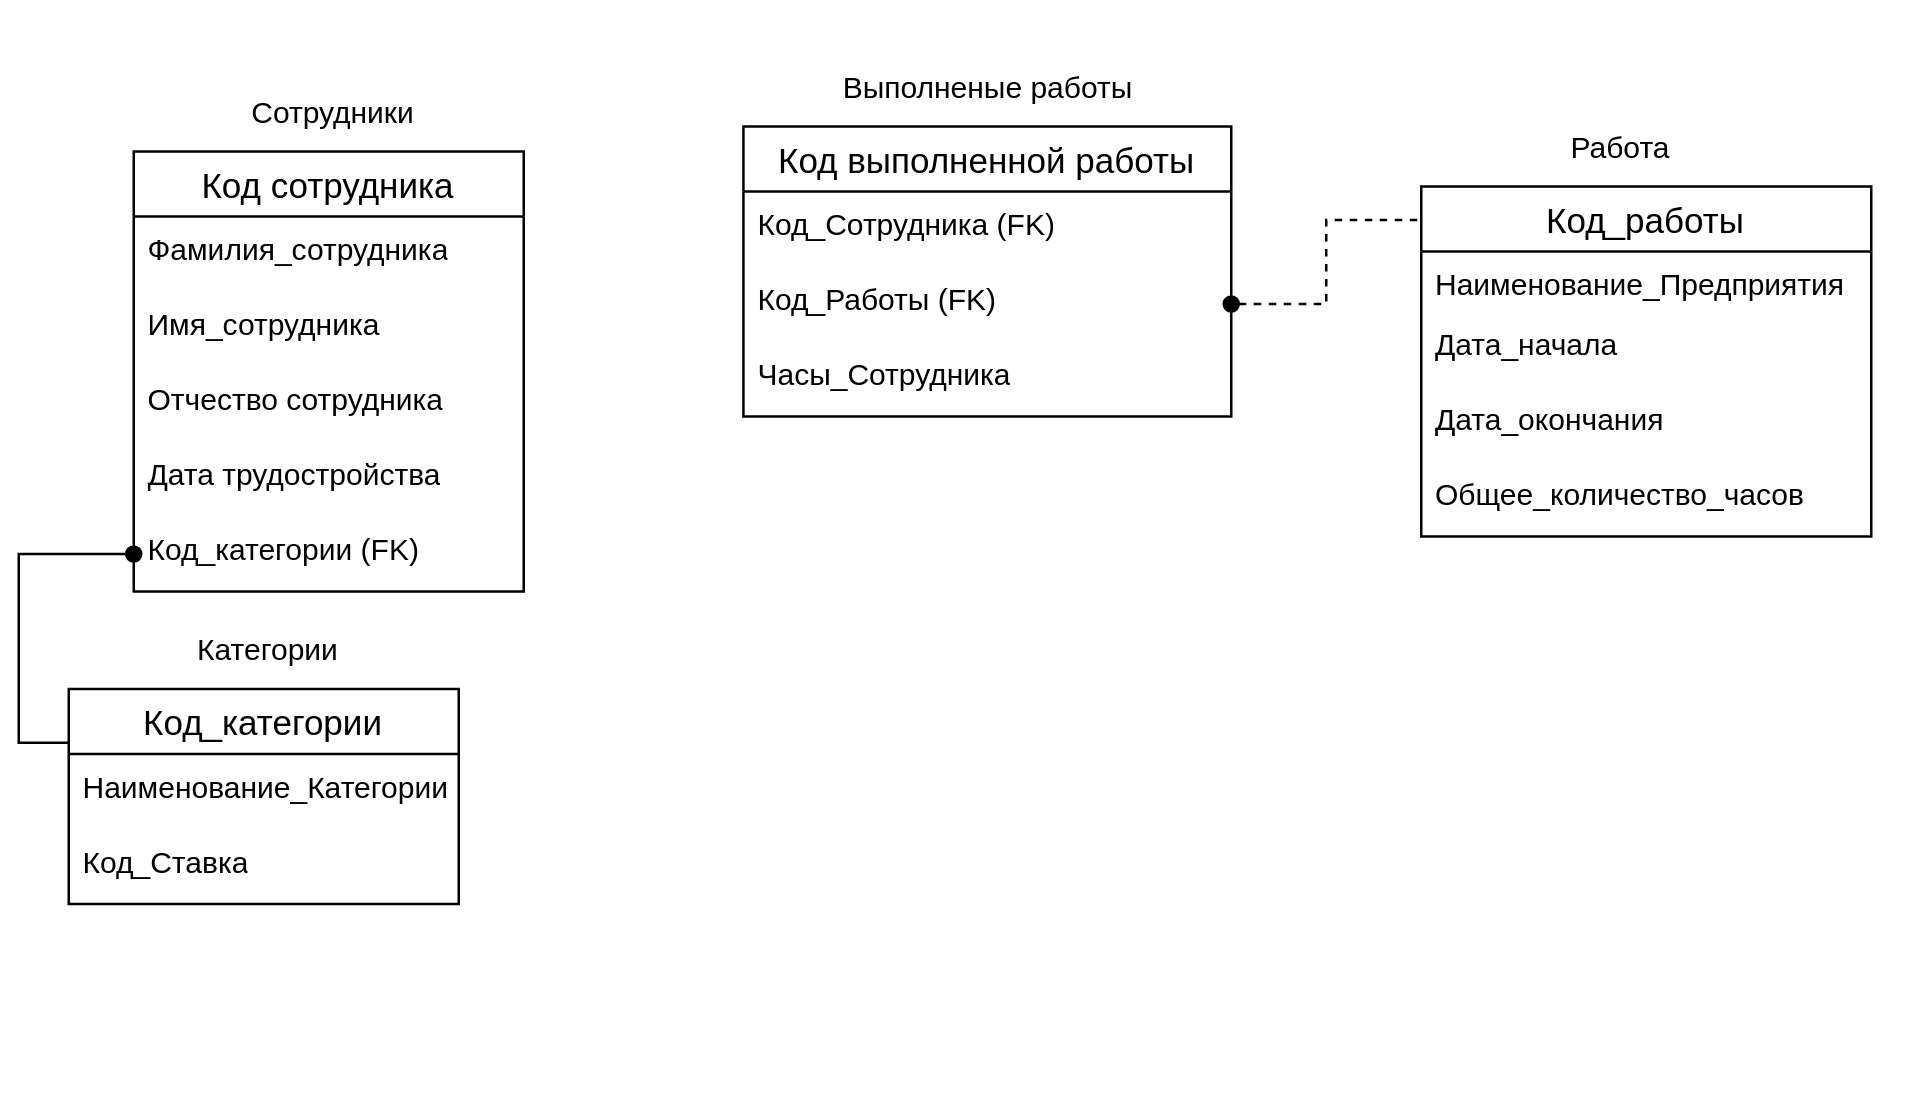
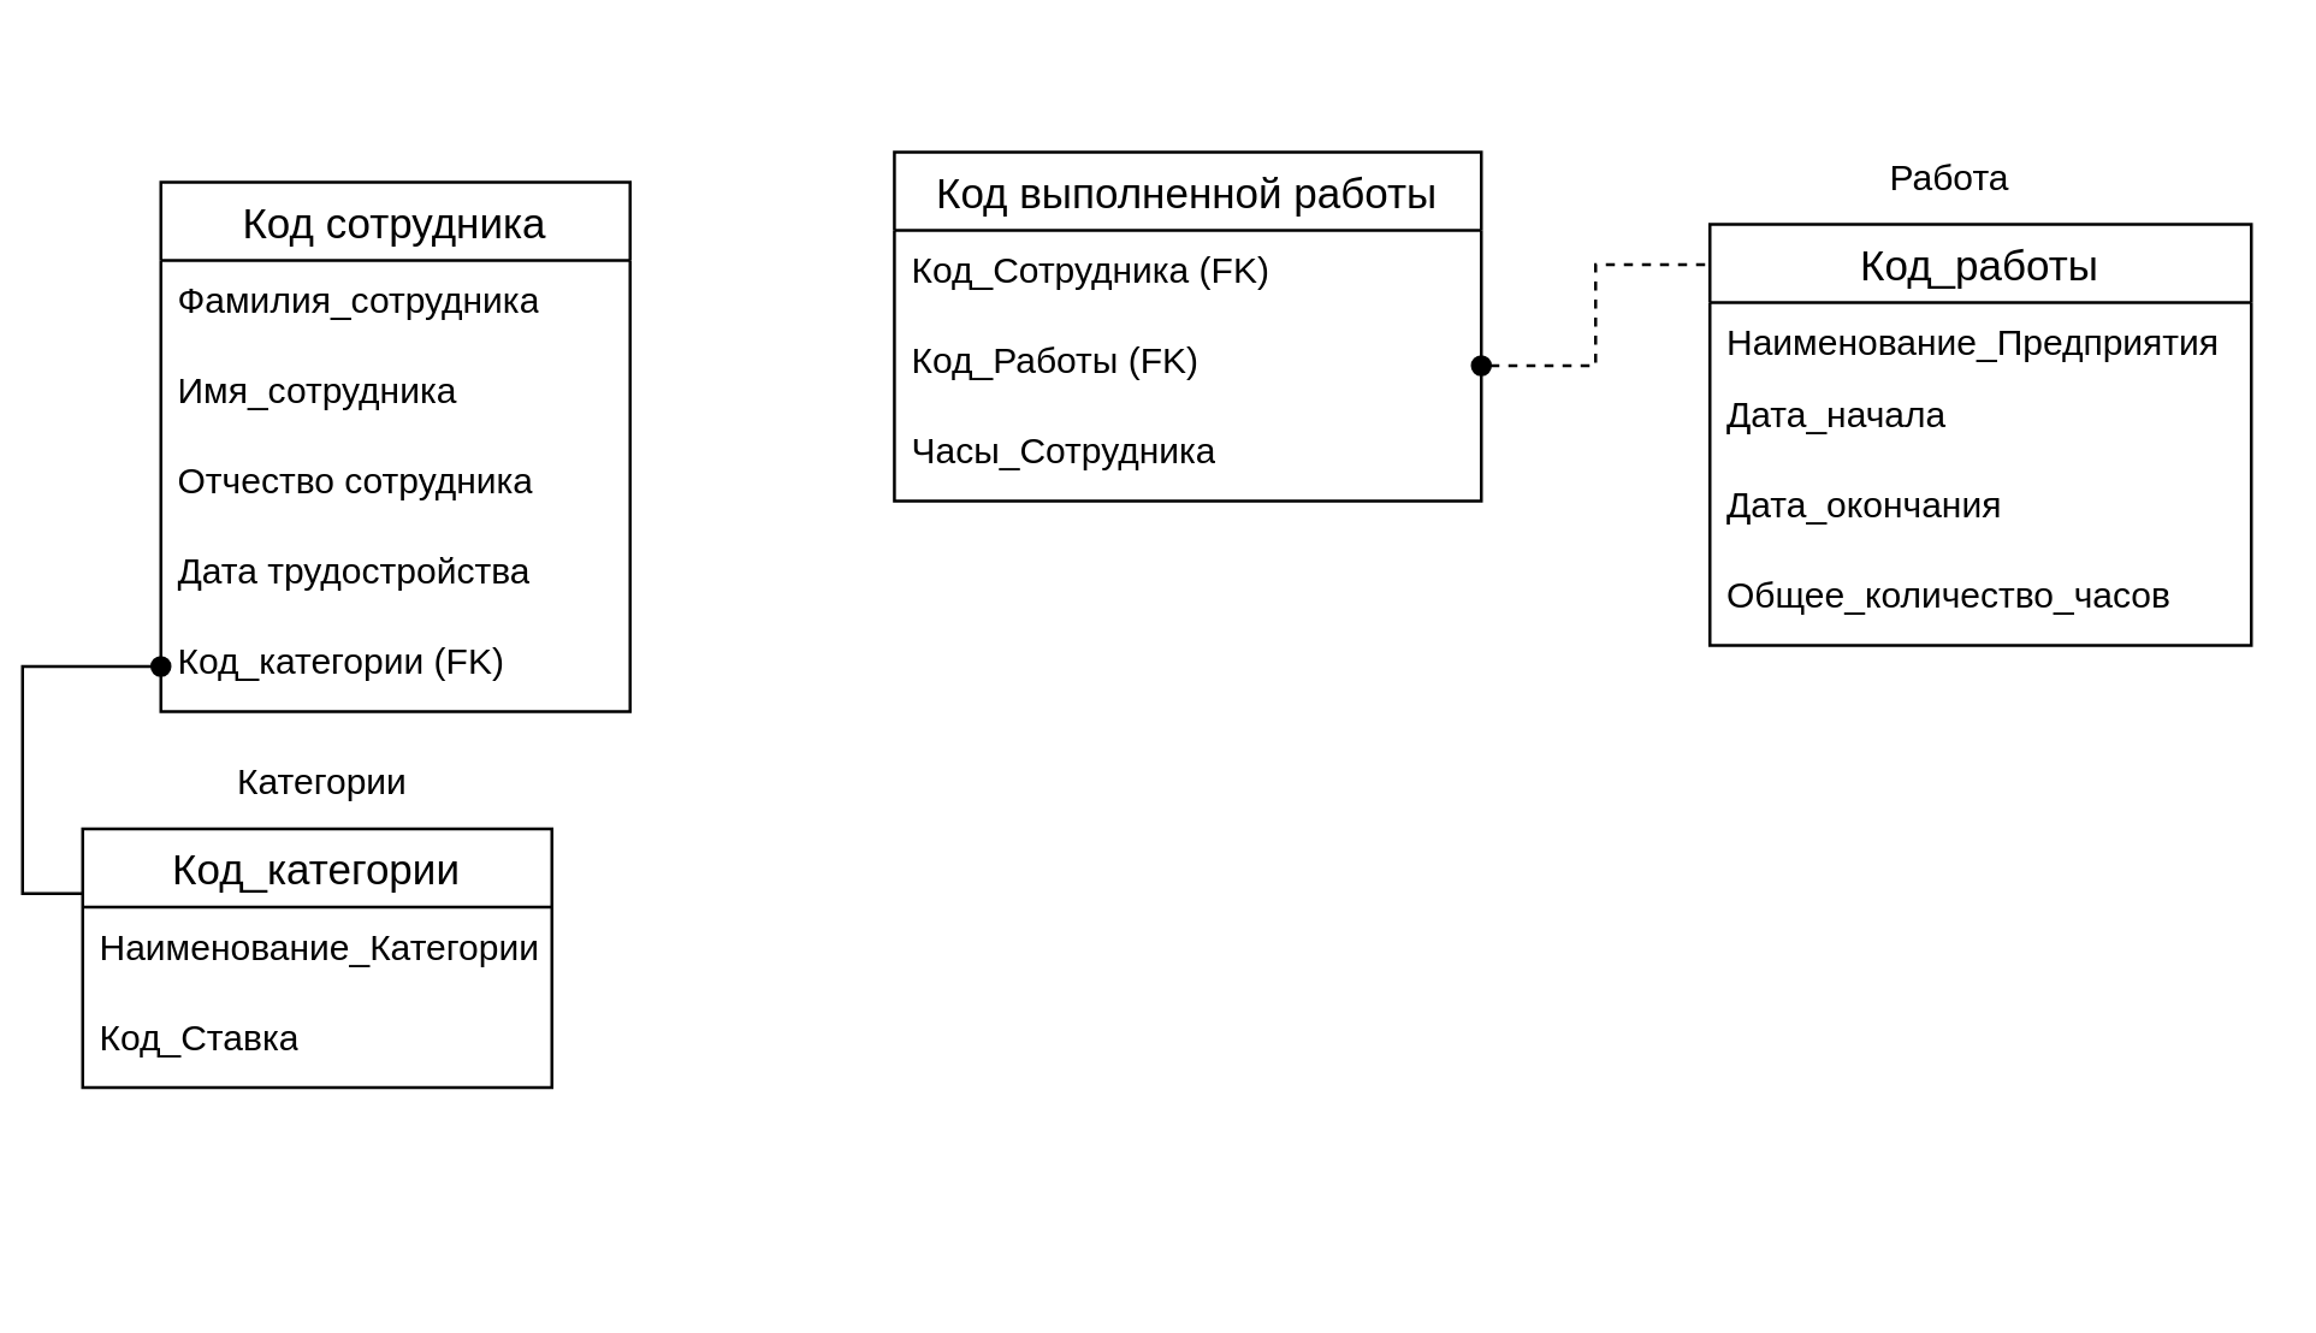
  <mxCell id="0" />
  <mxCell id="1" parent="0" />
  <mxCell id="2" value="" style="group" vertex="1" connectable="0" parent="1"><mxGeometry x="46" y="30" width="156" height="176" as="geometry" /></mxCell>
  <mxCell id="3" value="Код сотрудника" style="swimlane;fontStyle=0;childLayout=stackLayout;horizontal=1;startSize=26;horizontalStack=0;resizeParent=1;resizeParentMax=0;resizeLast=0;collapsible=1;marginBottom=0;align=center;fontSize=14;" vertex="1" parent="2"><mxGeometry y="30" width="156" height="176" as="geometry" /></mxCell>
  <mxCell id="4" value="Фамилия_сотрудника" style="text;strokeColor=none;fillColor=none;spacingLeft=4;spacingRight=4;overflow=hidden;rotatable=0;points=[[0,0.5],[1,0.5]];portConstraint=eastwest;fontSize=12;whiteSpace=wrap;html=1;" vertex="1" parent="3"><mxGeometry y="26" width="156" height="30" as="geometry" /></mxCell>
  <mxCell id="5" value="Имя_сотрудника" style="text;strokeColor=none;fillColor=none;spacingLeft=4;spacingRight=4;overflow=hidden;rotatable=0;points=[[0,0.5],[1,0.5]];portConstraint=eastwest;fontSize=12;whiteSpace=wrap;html=1;" vertex="1" parent="3"><mxGeometry y="56" width="156" height="30" as="geometry" /></mxCell>
  <mxCell id="6" value="Отчество&amp;nbsp;сотрудника" style="text;strokeColor=none;fillColor=none;spacingLeft=4;spacingRight=4;overflow=hidden;rotatable=0;points=[[0,0.5],[1,0.5]];portConstraint=eastwest;fontSize=12;whiteSpace=wrap;html=1;" vertex="1" parent="3"><mxGeometry y="86" width="156" height="30" as="geometry" /></mxCell>
  <mxCell id="7" value="Дата трудостройства" style="text;strokeColor=none;fillColor=none;spacingLeft=4;spacingRight=4;overflow=hidden;rotatable=0;points=[[0,0.5],[1,0.5]];portConstraint=eastwest;fontSize=12;whiteSpace=wrap;html=1;" vertex="1" parent="3"><mxGeometry y="116" width="156" height="30" as="geometry" /></mxCell>
  <mxCell id="8" value="Код_категории (FK)" style="text;strokeColor=none;fillColor=none;spacingLeft=4;spacingRight=4;overflow=hidden;rotatable=0;points=[[0,0.5],[1,0.5]];portConstraint=eastwest;fontSize=12;whiteSpace=wrap;html=1;" vertex="1" parent="3"><mxGeometry y="146" width="156" height="30" as="geometry" /></mxCell>
- <mxCell id="9" value="Сотрудники" style="text;html=1;whiteSpace=wrap;strokeColor=none;fillColor=none;align=center;verticalAlign=middle;rounded=0;" vertex="1" parent="2"><mxGeometry x="42" width="76" height="30" as="geometry" /></mxCell>
  <mxCell id="10" value="" style="group" vertex="1" connectable="0" parent="1"><mxGeometry x="20" y="245" width="156" height="176" as="geometry" /></mxCell>
  <mxCell id="11" value="Код_категории" style="swimlane;fontStyle=0;childLayout=stackLayout;horizontal=1;startSize=26;horizontalStack=0;resizeParent=1;resizeParentMax=0;resizeLast=0;collapsible=1;marginBottom=0;align=center;fontSize=14;" vertex="1" parent="10"><mxGeometry y="30" width="156" height="86" as="geometry" /></mxCell>
  <mxCell id="12" value="Наименование_Категории" style="text;strokeColor=none;fillColor=none;spacingLeft=4;spacingRight=4;overflow=hidden;rotatable=0;points=[[0,0.5],[1,0.5]];portConstraint=eastwest;fontSize=12;whiteSpace=wrap;html=1;" vertex="1" parent="11"><mxGeometry y="26" width="156" height="30" as="geometry" /></mxCell>
  <mxCell id="13" value="Код_Ставка" style="text;strokeColor=none;fillColor=none;spacingLeft=4;spacingRight=4;overflow=hidden;rotatable=0;points=[[0,0.5],[1,0.5]];portConstraint=eastwest;fontSize=12;whiteSpace=wrap;html=1;" vertex="1" parent="11"><mxGeometry y="56" width="156" height="30" as="geometry" /></mxCell>
  <mxCell id="14" value="Категории" style="text;html=1;whiteSpace=wrap;strokeColor=none;fillColor=none;align=center;verticalAlign=middle;rounded=0;" vertex="1" parent="10"><mxGeometry x="42" width="76" height="30" as="geometry" /></mxCell>
  <mxCell id="15" value="" style="group" vertex="1" connectable="0" parent="1"><mxGeometry x="561" y="44" width="180" height="176" as="geometry" /></mxCell>
  <mxCell id="16" value="Код_работы" style="swimlane;fontStyle=0;childLayout=stackLayout;horizontal=1;startSize=26;horizontalStack=0;resizeParent=1;resizeParentMax=0;resizeLast=0;collapsible=1;marginBottom=0;align=center;fontSize=14;" vertex="1" parent="15"><mxGeometry y="30" width="180" height="140" as="geometry" /></mxCell>
  <mxCell id="17" value="Наименование_Предприятия" style="text;strokeColor=none;fillColor=none;spacingLeft=4;spacingRight=4;overflow=hidden;rotatable=0;points=[[0,0.5],[1,0.5]];portConstraint=eastwest;fontSize=12;whiteSpace=wrap;html=1;" vertex="1" parent="16"><mxGeometry y="26" width="180" height="24" as="geometry" /></mxCell>
  <mxCell id="18" value="Дата_начала" style="text;strokeColor=none;fillColor=none;spacingLeft=4;spacingRight=4;overflow=hidden;rotatable=0;points=[[0,0.5],[1,0.5]];portConstraint=eastwest;fontSize=12;whiteSpace=wrap;html=1;" vertex="1" parent="16"><mxGeometry y="50" width="180" height="30" as="geometry" /></mxCell>
  <mxCell id="19" value="Дата_окончания" style="text;strokeColor=none;fillColor=none;spacingLeft=4;spacingRight=4;overflow=hidden;rotatable=0;points=[[0,0.5],[1,0.5]];portConstraint=eastwest;fontSize=12;whiteSpace=wrap;html=1;" vertex="1" parent="16"><mxGeometry y="80" width="180" height="30" as="geometry" /></mxCell>
  <mxCell id="20" value="Общее_количество_часов" style="text;strokeColor=none;fillColor=none;spacingLeft=4;spacingRight=4;overflow=hidden;rotatable=0;points=[[0,0.5],[1,0.5]];portConstraint=eastwest;fontSize=12;whiteSpace=wrap;html=1;" vertex="1" parent="16"><mxGeometry y="110" width="180" height="30" as="geometry" /></mxCell>
  <mxCell id="21" value="Работа" style="text;html=1;whiteSpace=wrap;strokeColor=none;fillColor=none;align=center;verticalAlign=middle;rounded=0;" vertex="1" parent="15"><mxGeometry x="42" width="76" height="30" as="geometry" /></mxCell>
  <mxCell id="22" value="" style="group" vertex="1" connectable="0" parent="1"><mxGeometry x="291" y="20" width="194" height="176" as="geometry" /></mxCell>
  <mxCell id="23" value="Код выполненной работы" style="swimlane;fontStyle=0;childLayout=stackLayout;horizontal=1;startSize=26;horizontalStack=0;resizeParent=1;resizeParentMax=0;resizeLast=0;collapsible=1;marginBottom=0;align=center;fontSize=14;" vertex="1" parent="22"><mxGeometry x="-1.128" y="30" width="195.128" height="116" as="geometry" /></mxCell>
  <mxCell id="24" value="Код_Сотрудника (FK)" style="text;strokeColor=none;fillColor=none;spacingLeft=4;spacingRight=4;overflow=hidden;rotatable=0;points=[[0,0.5],[1,0.5]];portConstraint=eastwest;fontSize=12;whiteSpace=wrap;html=1;" vertex="1" parent="23"><mxGeometry y="26" width="195.128" height="30" as="geometry" /></mxCell>
  <mxCell id="25" value="Код_Работы (FK)" style="text;strokeColor=none;fillColor=none;spacingLeft=4;spacingRight=4;overflow=hidden;rotatable=0;points=[[0,0.5],[1,0.5]];portConstraint=eastwest;fontSize=12;whiteSpace=wrap;html=1;" vertex="1" parent="23"><mxGeometry y="56" width="195.128" height="30" as="geometry" /></mxCell>
  <mxCell id="26" value="Часы_Сотрудника" style="text;strokeColor=none;fillColor=none;spacingLeft=4;spacingRight=4;overflow=hidden;rotatable=0;points=[[0,0.5],[1,0.5]];portConstraint=eastwest;fontSize=12;whiteSpace=wrap;html=1;" vertex="1" parent="23"><mxGeometry y="86" width="195.128" height="30" as="geometry" /></mxCell>
- <mxCell id="27" value="Выполненые работы" style="text;html=1;whiteSpace=wrap;strokeColor=none;fillColor=none;align=center;verticalAlign=middle;rounded=0;" vertex="1" parent="22"><mxGeometry x="1.244" width="191.513" height="30" as="geometry" /></mxCell>
  <mxCell id="28" style="rounded=0;orthogonalLoop=1;jettySize=auto;html=1;exitX=0;exitY=0.25;exitDx=0;exitDy=0;entryX=0;entryY=0.5;entryDx=0;entryDy=0;edgeStyle=orthogonalEdgeStyle;dashed=1;shape=wire;startArrow=none;startFill=0;endArrow=oval;endFill=1;" edge="1" parent="1" source="11" target="8"><mxGeometry relative="1" as="geometry" /></mxCell>
  <mxCell id="29" style="edgeStyle=orthogonalEdgeStyle;rounded=0;orthogonalLoop=1;jettySize=auto;html=1;entryX=0.003;entryY=0.096;entryDx=0;entryDy=0;entryPerimeter=0;startArrow=oval;startFill=1;endArrow=none;endFill=0;dashed=1;" edge="1" parent="1" source="25" target="16"><mxGeometry relative="1" as="geometry" /></mxCell>
